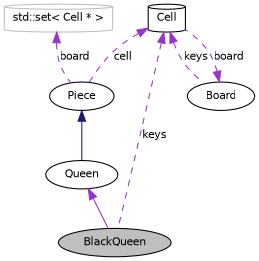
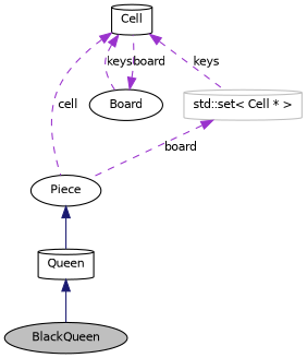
  digraph {
    node [color=black fontname=Helvetica fontsize=10 shape=ellipse]
    edge [color=darkorchid3 dir=back fontname=Helvetica fontsize=10 labelfontname=Helvetica labelfontsize=10 style=dashed]
    n1 [fillcolor=grey75 fontcolor=black height=0.2 label=BlackQueen style=filled width=0.4]
-   n2 [height=0.2 label=Queen width=0.4]
+   n2 [height=0.2 label=Queen shape=cylinder width=0.4]
    n3 [height=0.2 label=Piece width=0.4]
    n4 [height=0.2 label=Cell shape=cylinder width=0.4]
    n5 [height=0.2 label=Board width=0.4]
    n6 [color=grey75 height=0.2 label="std::set\< Cell * \>" shape=cylinder width=0.4]
-   n2 -> n1 [style=solid]
+   n2 -> n1 [color=midnightblue style=solid]
    n3 -> n2 [color=midnightblue style=solid]
    n4 -> n3 [label=cell]
    n4 -> n5 [label=keys]
-   n4 -> n1 [label=keys]
+   n4 -> n6 [label=keys]
    n5 -> n4 [label=board]
    n6 -> n3 [label=board]
  }
